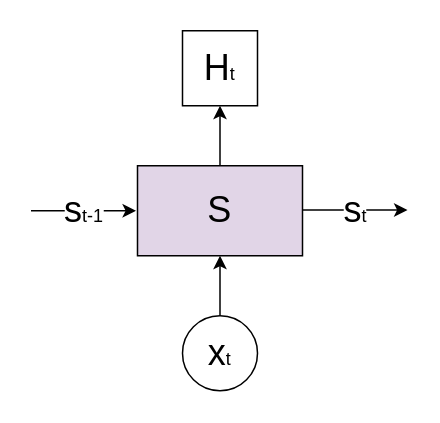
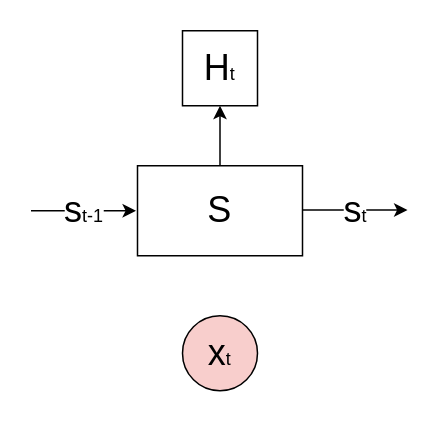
  <mxCell id="0" />
  <mxCell id="1" parent="0" />
  <mxCell id="2" style="edgeStyle=orthogonalEdgeStyle;rounded=0;orthogonalLoop=1;jettySize=auto;html=1;exitX=0.5;exitY=0;exitDx=0;exitDy=0;entryX=0.5;entryY=1;entryDx=0;entryDy=0;" edge="1" parent="1" source="3" target="6"><mxGeometry relative="1" as="geometry" /></mxCell>
- <mxCell id="3" value="&lt;font style=&quot;font-size: 24px&quot;&gt;S&lt;/font&gt;" style="rounded=0;whiteSpace=wrap;html=1;fillColor=#e1d5e7;" vertex="1" parent="1"><mxGeometry x="91" y="110" width="110" height="60" as="geometry" /></mxCell>
- <mxCell id="4" style="edgeStyle=orthogonalEdgeStyle;rounded=0;orthogonalLoop=1;jettySize=auto;html=1;exitX=0.5;exitY=0;exitDx=0;exitDy=0;entryX=0.5;entryY=1;entryDx=0;entryDy=0;" edge="1" parent="1" source="5" target="3"><mxGeometry relative="1" as="geometry" /></mxCell>
- <mxCell id="5" value="&lt;sub&gt;&lt;font style=&quot;font-size: 24px&quot;&gt;x&lt;/font&gt;&lt;font style=&quot;font-size: 12px&quot;&gt;t&lt;/font&gt;&lt;/sub&gt;" style="ellipse;whiteSpace=wrap;html=1;aspect=fixed;" vertex="1" parent="1"><mxGeometry x="121" y="210" width="50" height="50" as="geometry" /></mxCell>
+ <mxCell id="3" value="&lt;font style=&quot;font-size: 24px&quot;&gt;S&lt;/font&gt;" style="rounded=0;whiteSpace=wrap;html=1;" vertex="1" parent="1"><mxGeometry x="91" y="110" width="110" height="60" as="geometry" /></mxCell>
+ <mxCell id="5" value="&lt;sub&gt;&lt;font style=&quot;font-size: 24px&quot;&gt;x&lt;/font&gt;&lt;font style=&quot;font-size: 12px&quot;&gt;t&lt;/font&gt;&lt;/sub&gt;" style="ellipse;whiteSpace=wrap;html=1;aspect=fixed;fillColor=#f8cecc;" vertex="1" parent="1"><mxGeometry x="121" y="210" width="50" height="50" as="geometry" /></mxCell>
  <mxCell id="6" value="&lt;font style=&quot;font-size: 24px&quot;&gt;H&lt;/font&gt;t" style="whiteSpace=wrap;html=1;aspect=fixed;rounded=0;" vertex="1" parent="1"><mxGeometry x="121" y="20" width="50" height="50" as="geometry" /></mxCell>
  <mxCell id="7" value="&lt;font&gt;s&lt;/font&gt;&lt;font style=&quot;font-size: 12px&quot;&gt;t-1&lt;/font&gt;" style="endArrow=classic;html=1;entryX=0;entryY=0.5;entryDx=0;entryDy=0;fontSize=24;" edge="1" parent="1"><mxGeometry width="50" height="50" relative="1" as="geometry"><mxPoint x="20" y="140" as="sourcePoint" /><mxPoint x="90" y="140" as="targetPoint" /></mxGeometry></mxCell>
  <mxCell id="8" value="&lt;font&gt;s&lt;/font&gt;&lt;font style=&quot;font-size: 12px&quot;&gt;t&lt;/font&gt;" style="endArrow=classic;html=1;entryX=0;entryY=0.5;entryDx=0;entryDy=0;fontSize=24;" edge="1" parent="1"><mxGeometry width="50" height="50" relative="1" as="geometry"><mxPoint x="201" y="139.5" as="sourcePoint" /><mxPoint x="271" y="139.5" as="targetPoint" /></mxGeometry></mxCell>
